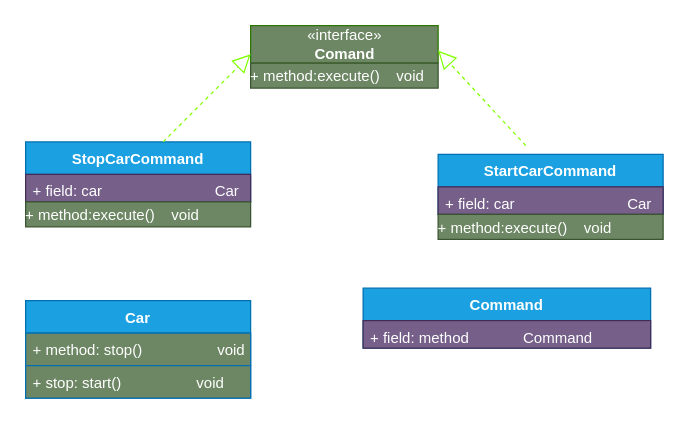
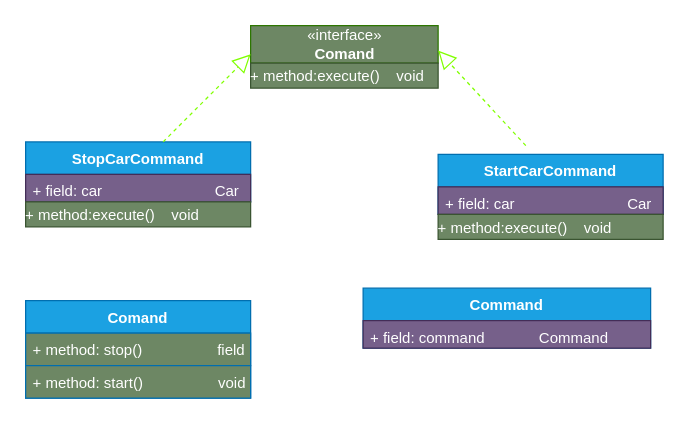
  <mxCell id="0" />
  <mxCell id="1" parent="0" />
  <mxCell id="2" value="«interface»&lt;br&gt;&lt;b&gt;Comand&lt;/b&gt;" style="html=1;fillColor=#6d8764;fontColor=#ffffff;strokeColor=#2D7600;" vertex="1" parent="1"><mxGeometry x="200" y="20" width="150" height="30" as="geometry" /></mxCell>
  <mxCell id="3" value="&lt;p style=&quot;margin: 4px 0px 0px;&quot;&gt;+ method:execute()&amp;nbsp; &amp;nbsp; void&lt;br&gt;&lt;br&gt;&lt;/p&gt;" style="verticalAlign=top;align=left;overflow=fill;fontSize=12;fontFamily=Helvetica;html=1;fillColor=#6d8764;fontColor=#ffffff;strokeColor=#3A5431;" vertex="1" parent="1"><mxGeometry x="200" y="50" width="150" height="20" as="geometry" /></mxCell>
  <mxCell id="4" value="StopCarCommand" style="swimlane;fontStyle=1;align=center;verticalAlign=top;childLayout=stackLayout;horizontal=1;startSize=26;horizontalStack=0;resizeParent=1;resizeParentMax=0;resizeLast=0;collapsible=1;marginBottom=0;fillColor=#1ba1e2;fontColor=#ffffff;strokeColor=#006EAF;" vertex="1" parent="1"><mxGeometry x="20" y="113" width="180" height="48" as="geometry" /></mxCell>
  <mxCell id="5" value="+ field: car                           Car" style="text;strokeColor=#432D57;fillColor=#76608a;align=left;verticalAlign=top;spacingLeft=4;spacingRight=4;overflow=hidden;rotatable=0;points=[[0,0.5],[1,0.5]];portConstraint=eastwest;fontColor=#ffffff;" vertex="1" parent="4"><mxGeometry y="26" width="180" height="22" as="geometry" /></mxCell>
  <mxCell id="6" value="StartCarCommand" style="swimlane;fontStyle=1;align=center;verticalAlign=top;childLayout=stackLayout;horizontal=1;startSize=26;horizontalStack=0;resizeParent=1;resizeParentMax=0;resizeLast=0;collapsible=1;marginBottom=0;fillColor=#1ba1e2;fontColor=#ffffff;strokeColor=#006EAF;" vertex="1" parent="1"><mxGeometry x="350" y="123" width="180" height="48" as="geometry" /></mxCell>
  <mxCell id="7" value="+ field: car                           Car" style="text;strokeColor=#432D57;fillColor=#76608a;align=left;verticalAlign=top;spacingLeft=4;spacingRight=4;overflow=hidden;rotatable=0;points=[[0,0.5],[1,0.5]];portConstraint=eastwest;fontColor=#ffffff;" vertex="1" parent="6"><mxGeometry y="26" width="180" height="22" as="geometry" /></mxCell>
  <mxCell id="8" value="&lt;p style=&quot;margin: 4px 0px 0px;&quot;&gt;+ method:execute()&amp;nbsp; &amp;nbsp; void&lt;br&gt;&lt;br&gt;&lt;/p&gt;" style="verticalAlign=top;align=left;overflow=fill;fontSize=12;fontFamily=Helvetica;html=1;fillColor=#6d8764;fontColor=#ffffff;strokeColor=#3A5431;" vertex="1" parent="1"><mxGeometry x="20" y="161" width="180" height="20" as="geometry" /></mxCell>
  <mxCell id="9" value="&lt;p style=&quot;margin: 4px 0px 0px;&quot;&gt;+ method:execute()&amp;nbsp; &amp;nbsp; void&lt;br&gt;&lt;br&gt;&lt;/p&gt;" style="verticalAlign=top;align=left;overflow=fill;fontSize=12;fontFamily=Helvetica;html=1;fillColor=#6d8764;fontColor=#ffffff;strokeColor=#3A5431;" vertex="1" parent="1"><mxGeometry x="350" y="171" width="180" height="20" as="geometry" /></mxCell>
  <mxCell id="10" value="" style="endArrow=block;dashed=1;endFill=0;endSize=12;html=1;rounded=0;fillColor=#60a917;strokeColor=#80FF00;" edge="1" parent="1"><mxGeometry width="160" relative="1" as="geometry"><mxPoint x="420.14" y="116" as="sourcePoint" /><mxPoint x="350" y="40" as="targetPoint" /><Array as="points"><mxPoint x="420" y="116.4" /></Array></mxGeometry></mxCell>
  <mxCell id="11" value="" style="endArrow=block;dashed=1;endFill=0;endSize=12;html=1;rounded=0;fillColor=#60a917;strokeColor=#80FF00;" edge="1" parent="1"><mxGeometry width="160" relative="1" as="geometry"><mxPoint x="130" y="113" as="sourcePoint" /><mxPoint x="200" y="43" as="targetPoint" /><Array as="points"><mxPoint x="160" y="83" /></Array></mxGeometry></mxCell>
- <mxCell id="12" value="Car" style="swimlane;fontStyle=1;align=center;verticalAlign=top;childLayout=stackLayout;horizontal=1;startSize=26;horizontalStack=0;resizeParent=1;resizeParentMax=0;resizeLast=0;collapsible=1;marginBottom=0;fillColor=#1ba1e2;fontColor=#ffffff;strokeColor=#006EAF;" vertex="1" parent="1"><mxGeometry x="20" y="240" width="180" height="78" as="geometry" /></mxCell>
- <mxCell id="13" value="+ method: stop()                  void" style="text;strokeColor=#006EAF;fillColor=#6D8764;align=left;verticalAlign=top;spacingLeft=4;spacingRight=4;overflow=hidden;rotatable=0;points=[[0,0.5],[1,0.5]];portConstraint=eastwest;fontColor=#FFFFFF;" vertex="1" parent="12"><mxGeometry y="26" width="180" height="26" as="geometry" /></mxCell>
- <mxCell id="14" value="+ stop: start()                  void" style="text;strokeColor=#006EAF;fillColor=#6D8764;align=left;verticalAlign=top;spacingLeft=4;spacingRight=4;overflow=hidden;rotatable=0;points=[[0,0.5],[1,0.5]];portConstraint=eastwest;fontColor=#FFFFFF;" vertex="1" parent="12"><mxGeometry y="52" width="180" height="26" as="geometry" /></mxCell>
+ <mxCell id="12" value="Comand" style="swimlane;fontStyle=1;align=center;verticalAlign=top;childLayout=stackLayout;horizontal=1;startSize=26;horizontalStack=0;resizeParent=1;resizeParentMax=0;resizeLast=0;collapsible=1;marginBottom=0;fillColor=#1ba1e2;fontColor=#ffffff;strokeColor=#006EAF;" vertex="1" parent="1"><mxGeometry x="20" y="240" width="180" height="78" as="geometry" /></mxCell>
+ <mxCell id="13" value="+ method: stop()                  field" style="text;strokeColor=#006EAF;fillColor=#6D8764;align=left;verticalAlign=top;spacingLeft=4;spacingRight=4;overflow=hidden;rotatable=0;points=[[0,0.5],[1,0.5]];portConstraint=eastwest;fontColor=#FFFFFF;" vertex="1" parent="12"><mxGeometry y="26" width="180" height="26" as="geometry" /></mxCell>
+ <mxCell id="14" value="+ method: start()                  void" style="text;strokeColor=#006EAF;fillColor=#6D8764;align=left;verticalAlign=top;spacingLeft=4;spacingRight=4;overflow=hidden;rotatable=0;points=[[0,0.5],[1,0.5]];portConstraint=eastwest;fontColor=#FFFFFF;" vertex="1" parent="12"><mxGeometry y="52" width="180" height="26" as="geometry" /></mxCell>
  <mxCell id="15" value="Command" style="swimlane;fontStyle=1;align=center;verticalAlign=top;childLayout=stackLayout;horizontal=1;startSize=26;horizontalStack=0;resizeParent=1;resizeParentMax=0;resizeLast=0;collapsible=1;marginBottom=0;fillColor=#1ba1e2;fontColor=#ffffff;strokeColor=#006EAF;" vertex="1" parent="1"><mxGeometry x="290" y="230" width="230" height="48" as="geometry" /></mxCell>
- <mxCell id="16" value="+ field: method             Command" style="text;strokeColor=#432D57;fillColor=#76608a;align=left;verticalAlign=top;spacingLeft=4;spacingRight=4;overflow=hidden;rotatable=0;points=[[0,0.5],[1,0.5]];portConstraint=eastwest;fontColor=#ffffff;" vertex="1" parent="15"><mxGeometry y="26" width="230" height="22" as="geometry" /></mxCell>
+ <mxCell id="16" value="+ field: command             Command" style="text;strokeColor=#432D57;fillColor=#76608a;align=left;verticalAlign=top;spacingLeft=4;spacingRight=4;overflow=hidden;rotatable=0;points=[[0,0.5],[1,0.5]];portConstraint=eastwest;fontColor=#ffffff;" vertex="1" parent="15"><mxGeometry y="26" width="230" height="22" as="geometry" /></mxCell>
